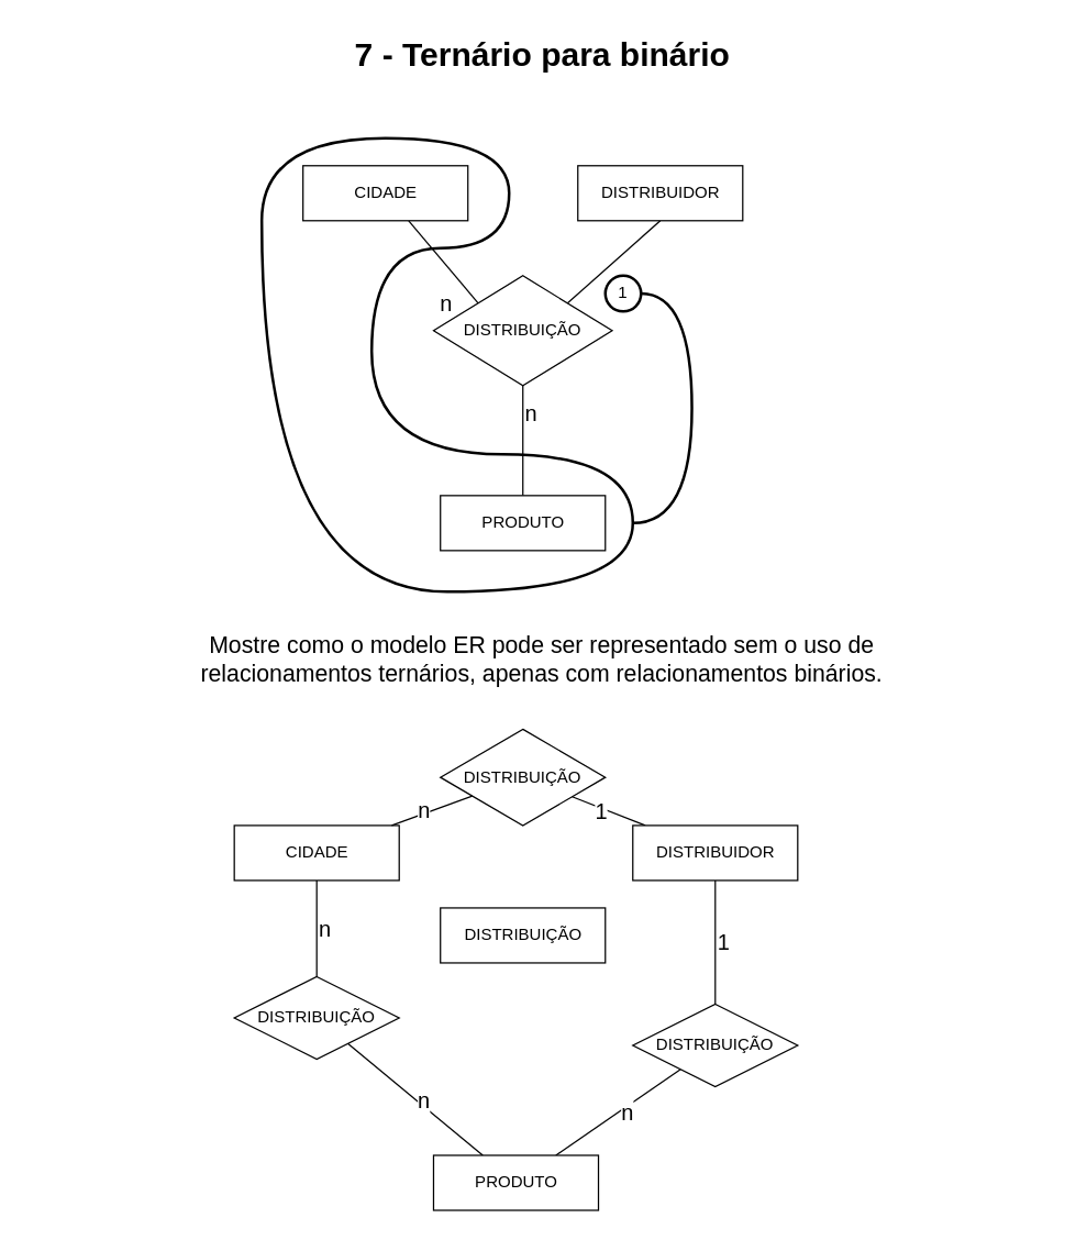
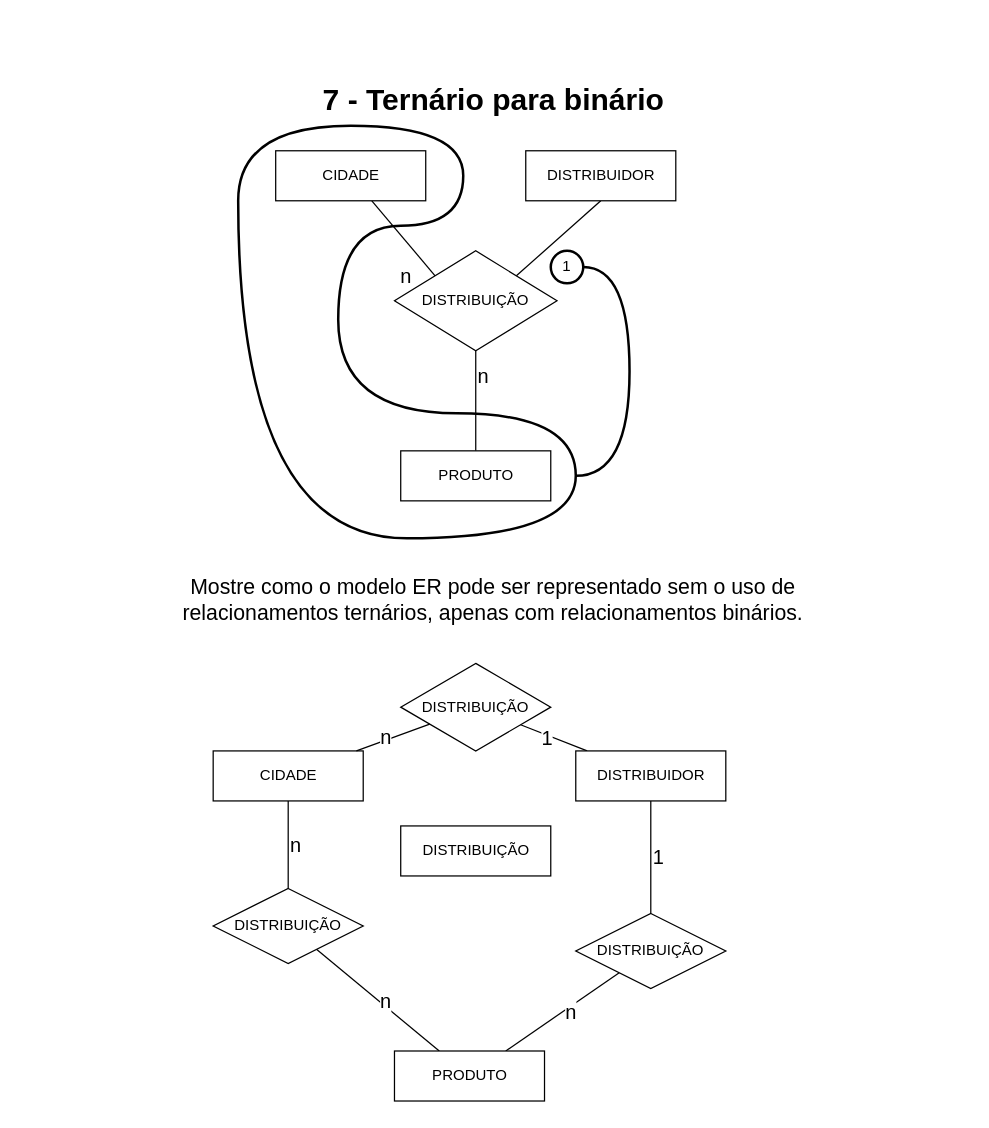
  <mxCell id="0" />
  <mxCell id="1" parent="0" />
- <mxCell id="2" value="&lt;h1&gt;7 - Ternário para binário&lt;/h1&gt;" style="text;html=1;strokeColor=none;fillColor=none;spacing=5;spacingTop=-20;whiteSpace=wrap;overflow=hidden;rounded=0;align=center;verticalAlign=top;" parent="1" vertex="1"><mxGeometry x="20" y="20" width="749" height="40" as="geometry" /></mxCell>
+ <mxCell id="2" value="&lt;h1&gt;7 - Ternário para binário&lt;/h1&gt;" style="text;html=1;strokeColor=none;fillColor=none;spacing=5;spacingTop=-20;whiteSpace=wrap;overflow=hidden;rounded=0;align=center;verticalAlign=top;" parent="1" vertex="1"><mxGeometry x="20" y="60" width="749" height="40" as="geometry" /></mxCell>
  <mxCell id="3" value="" style="edgeStyle=none;rounded=0;orthogonalLoop=1;jettySize=auto;html=1;exitX=0.5;exitY=1;exitDx=0;exitDy=0;entryX=1;entryY=0;entryDx=0;entryDy=0;endArrow=none;endFill=0;fontSize=16;labelPosition=right;verticalLabelPosition=middle;align=left;verticalAlign=middle;labelBackgroundColor=none;" parent="1" source="8" target="6" edge="1"><mxGeometry relative="1" as="geometry"><mxPoint x="408.75" y="220" as="sourcePoint" /></mxGeometry></mxCell>
  <mxCell id="4" value="n" style="edgeStyle=none;rounded=0;orthogonalLoop=1;jettySize=auto;html=1;entryX=0;entryY=0;entryDx=0;entryDy=0;endArrow=none;endFill=0;fontSize=16;labelPosition=left;verticalLabelPosition=middle;align=right;verticalAlign=middle;labelBackgroundColor=none;" parent="1" source="5" target="6" edge="1"><mxGeometry x="0.713" y="-13" relative="1" as="geometry"><mxPoint x="351.5" y="220" as="sourcePoint" /><mxPoint as="offset" /></mxGeometry></mxCell>
  <mxCell id="5" value="CIDADE" style="html=1;dashed=0;whitespace=wrap;labelBackgroundColor=none;" parent="1" vertex="1"><mxGeometry x="220" y="120" width="120" height="40" as="geometry" /></mxCell>
  <mxCell id="6" value="DISTRIBUIÇÃO" style="rhombus;whiteSpace=wrap;html=1;dashed=0;" parent="1" vertex="1"><mxGeometry x="315" y="200" width="130" height="80" as="geometry" /></mxCell>
  <mxCell id="7" value="Mostre como o modelo ER pode ser representado sem o uso de relacionamentos ternários, apenas com relacionamentos binários." style="text;whiteSpace=wrap;html=1;fontSize=17;align=center;labelPosition=center;verticalLabelPosition=middle;verticalAlign=middle;" parent="1" vertex="1"><mxGeometry x="101" y="460" width="586" height="40" as="geometry" /></mxCell>
  <mxCell id="8" value="DISTRIBUIDOR" style="html=1;dashed=0;whitespace=wrap;labelBackgroundColor=none;" parent="1" vertex="1"><mxGeometry x="420" y="120" width="120" height="40" as="geometry" /></mxCell>
  <mxCell id="9" value="n" style="edgeStyle=none;rounded=0;orthogonalLoop=1;jettySize=auto;html=1;exitX=0.5;exitY=1;exitDx=0;exitDy=0;endArrow=none;endFill=0;fontSize=16;labelPosition=right;verticalLabelPosition=middle;align=left;verticalAlign=middle;labelBackgroundColor=none;" parent="1" source="6" target="11" edge="1"><mxGeometry x="-0.5" relative="1" as="geometry"><mxPoint x="461.25" y="370" as="sourcePoint" /><mxPoint x="466" y="410" as="targetPoint" /><mxPoint as="offset" /></mxGeometry></mxCell>
  <mxCell id="10" style="edgeStyle=orthogonalEdgeStyle;orthogonalLoop=1;jettySize=auto;html=1;endArrow=none;endFill=0;curved=1;strokeWidth=2;" parent="1" edge="1"><mxGeometry relative="1" as="geometry"><mxPoint x="190" y="160" as="targetPoint" /><mxPoint x="190" y="160" as="sourcePoint" /><Array as="points"><mxPoint x="190" y="430" /><mxPoint x="460" y="430" /><mxPoint x="460" y="330" /><mxPoint x="270" y="330" /><mxPoint x="270" y="180" /><mxPoint x="370" y="180" /><mxPoint x="370" y="100" /><mxPoint x="190" y="100" /></Array></mxGeometry></mxCell>
  <mxCell id="11" value="PRODUTO" style="html=1;dashed=0;whitespace=wrap;labelBackgroundColor=none;" parent="1" vertex="1"><mxGeometry x="320" y="360" width="120" height="40" as="geometry" /></mxCell>
  <mxCell id="12" value="1" style="ellipse;whiteSpace=wrap;html=1;aspect=fixed;strokeWidth=2;" parent="1" vertex="1"><mxGeometry x="440" y="200" width="26" height="26" as="geometry" /></mxCell>
  <mxCell id="13" style="edgeStyle=orthogonalEdgeStyle;curved=1;orthogonalLoop=1;jettySize=auto;html=1;endArrow=none;endFill=0;strokeWidth=2;exitX=1;exitY=0.5;exitDx=0;exitDy=0;" parent="1" source="12" edge="1"><mxGeometry relative="1" as="geometry"><mxPoint x="460" y="380" as="targetPoint" /><mxPoint x="470" y="213" as="sourcePoint" /><Array as="points"><mxPoint x="503" y="213" /><mxPoint x="503" y="380" /></Array></mxGeometry></mxCell>
  <mxCell id="14" value="n" style="edgeStyle=none;rounded=0;orthogonalLoop=1;jettySize=auto;html=1;endArrow=none;endFill=0;fontSize=16;labelPosition=right;verticalLabelPosition=middle;align=left;verticalAlign=middle;labelBackgroundColor=#ffffff;" parent="1" source="24" target="19" edge="1"><mxGeometry relative="1" as="geometry"><mxPoint x="408.75" y="660" as="sourcePoint" /></mxGeometry></mxCell>
  <mxCell id="15" value="1" style="edgeStyle=none;rounded=0;orthogonalLoop=1;jettySize=auto;html=1;endArrow=none;endFill=0;fontSize=16;labelPosition=left;verticalLabelPosition=middle;align=right;verticalAlign=middle;labelBackgroundColor=#ffffff;" parent="1" source="22" target="17" edge="1"><mxGeometry relative="1" as="geometry"><mxPoint x="351.5" y="660" as="sourcePoint" /></mxGeometry></mxCell>
  <mxCell id="16" value="CIDADE" style="html=1;dashed=0;whitespace=wrap;labelBackgroundColor=none;" parent="1" vertex="1"><mxGeometry x="170" y="600" width="120" height="40" as="geometry" /></mxCell>
  <mxCell id="17" value="DISTRIBUIDOR" style="html=1;dashed=0;whitespace=wrap;labelBackgroundColor=none;" parent="1" vertex="1"><mxGeometry x="460" y="600" width="120" height="40" as="geometry" /></mxCell>
  <mxCell id="18" value="n" style="edgeStyle=none;rounded=0;orthogonalLoop=1;jettySize=auto;html=1;endArrow=none;endFill=0;fontSize=16;labelPosition=right;verticalLabelPosition=middle;align=left;verticalAlign=middle;labelBackgroundColor=#ffffff;" parent="1" source="20" target="19" edge="1"><mxGeometry relative="1" as="geometry"><mxPoint x="461.25" y="810" as="sourcePoint" /><mxPoint x="466" y="850" as="targetPoint" /></mxGeometry></mxCell>
  <mxCell id="19" value="PRODUTO" style="html=1;dashed=0;whitespace=wrap;labelBackgroundColor=none;" parent="1" vertex="1"><mxGeometry x="315" y="840" width="120" height="40" as="geometry" /></mxCell>
  <mxCell id="20" value="DISTRIBUIÇÃO" style="shape=rhombus;perimeter=rhombusPerimeter;whiteSpace=wrap;html=1;align=center;" parent="1" vertex="1"><mxGeometry x="170" y="710" width="120" height="60" as="geometry" /></mxCell>
  <mxCell id="21" value="n" style="edgeStyle=none;rounded=0;orthogonalLoop=1;jettySize=auto;html=1;endArrow=none;endFill=0;fontSize=16;labelPosition=right;verticalLabelPosition=middle;align=left;verticalAlign=middle;labelBackgroundColor=#ffffff;" parent="1" source="16" target="20" edge="1"><mxGeometry relative="1" as="geometry"><mxPoint x="380" y="780" as="sourcePoint" /><mxPoint x="380" y="940" as="targetPoint" /></mxGeometry></mxCell>
  <mxCell id="22" value="DISTRIBUIÇÃO" style="shape=rhombus;perimeter=rhombusPerimeter;whiteSpace=wrap;html=1;align=center;" parent="1" vertex="1"><mxGeometry x="320" y="530" width="120" height="70" as="geometry" /></mxCell>
  <mxCell id="23" value="n" style="edgeStyle=none;rounded=0;orthogonalLoop=1;jettySize=auto;html=1;endArrow=none;endFill=0;fontSize=16;labelPosition=left;verticalLabelPosition=middle;align=right;verticalAlign=middle;labelBackgroundColor=#ffffff;" parent="1" source="16" target="22" edge="1"><mxGeometry relative="1" as="geometry"><mxPoint x="291.111" y="580" as="sourcePoint" /><mxPoint x="363.439" y="710.191" as="targetPoint" /></mxGeometry></mxCell>
  <mxCell id="24" value="DISTRIBUIÇÃO" style="shape=rhombus;perimeter=rhombusPerimeter;whiteSpace=wrap;html=1;align=center;" parent="1" vertex="1"><mxGeometry x="460" y="730" width="120" height="60" as="geometry" /></mxCell>
  <mxCell id="25" value="1" style="edgeStyle=none;rounded=0;orthogonalLoop=1;jettySize=auto;html=1;endArrow=none;endFill=0;fontSize=16;labelPosition=right;verticalLabelPosition=middle;align=left;verticalAlign=middle;labelBackgroundColor=none;" parent="1" source="17" target="24" edge="1"><mxGeometry relative="1" as="geometry"><mxPoint x="468.889" y="580" as="sourcePoint" /><mxPoint x="396.561" y="710.191" as="targetPoint" /></mxGeometry></mxCell>
  <mxCell id="26" value="DISTRIBUIÇÃO" style="html=1;dashed=0;whitespace=wrap;labelBackgroundColor=none;" vertex="1" parent="1"><mxGeometry x="320" y="660" width="120" height="40" as="geometry" /></mxCell>
